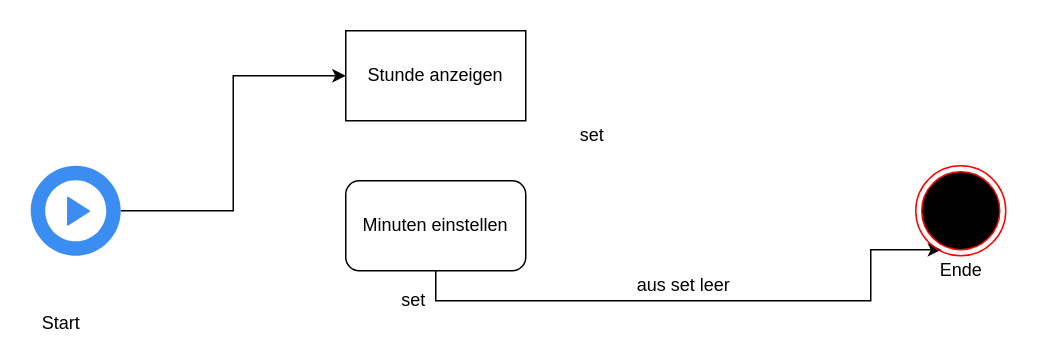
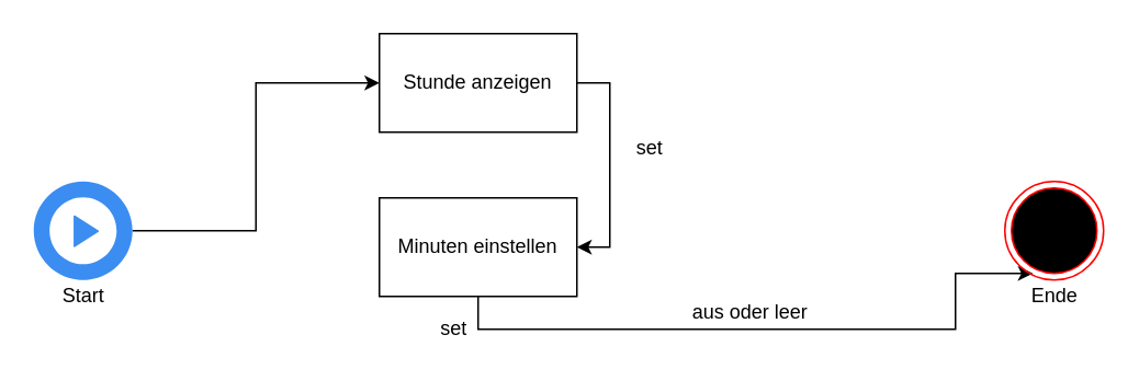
  <mxCell id="0" />
  <mxCell id="1" parent="0" />
+ <mxCell id="2" style="edgeStyle=orthogonalEdgeStyle;rounded=0;orthogonalLoop=1;jettySize=auto;html=1;entryX=1;entryY=0.5;entryDx=0;entryDy=0;" edge="1" parent="1" source="3" target="5"><mxGeometry relative="1" as="geometry"><Array as="points"><mxPoint x="370" y="50" /><mxPoint x="370" y="150" /></Array></mxGeometry></mxCell>
  <mxCell id="3" value="Stunde anzeigen" style="rounded=0;whiteSpace=wrap;html=1;" vertex="1" parent="1"><mxGeometry x="230" y="20" width="120" height="60" as="geometry" /></mxCell>
  <mxCell id="4" style="edgeStyle=orthogonalEdgeStyle;rounded=0;orthogonalLoop=1;jettySize=auto;html=1;entryX=0.283;entryY=0.933;entryDx=0;entryDy=0;entryPerimeter=0;" edge="1" parent="1" source="5" target="8"><mxGeometry relative="1" as="geometry"><Array as="points"><mxPoint x="290" y="200" /><mxPoint x="580" y="200" /><mxPoint x="580" y="166" /></Array></mxGeometry></mxCell>
- <mxCell id="5" value="Minuten einstellen" style="whiteSpace=wrap;html=1;rounded=1;" vertex="1" parent="1"><mxGeometry x="230" y="120" width="120" height="60" as="geometry" /></mxCell>
+ <mxCell id="5" value="Minuten einstellen" style="rounded=0;whiteSpace=wrap;html=1;" vertex="1" parent="1"><mxGeometry x="230" y="120" width="120" height="60" as="geometry" /></mxCell>
  <mxCell id="6" style="edgeStyle=orthogonalEdgeStyle;rounded=0;orthogonalLoop=1;jettySize=auto;html=1;entryX=0;entryY=0.5;entryDx=0;entryDy=0;" edge="1" parent="1" source="7" target="3"><mxGeometry relative="1" as="geometry" /></mxCell>
  <mxCell id="7" value="" style="sketch=0;html=1;aspect=fixed;strokeColor=none;shadow=0;align=center;verticalAlign=top;fillColor=#3B8DF1;shape=mxgraph.gcp2.play_start" vertex="1" parent="1"><mxGeometry x="20" y="110" width="60" height="60" as="geometry" /></mxCell>
  <mxCell id="8" value="" style="ellipse;html=1;shape=endState;fillColor=#000000;strokeColor=#ff0000;" vertex="1" parent="1"><mxGeometry x="610" y="110" width="60" height="60" as="geometry" /></mxCell>
- <mxCell id="9" value="Start" style="text;html=1;align=center;verticalAlign=middle;resizable=0;points=[];autosize=1;strokeColor=none;fillColor=none;" vertex="1" parent="1"><mxGeometry x="20" y="205" width="40" height="20" as="geometry" /></mxCell>
+ <mxCell id="9" value="Start" style="text;html=1;align=center;verticalAlign=middle;resizable=0;points=[];autosize=1;strokeColor=none;fillColor=none;" vertex="1" parent="1"><mxGeometry x="30" y="170" width="40" height="20" as="geometry" /></mxCell>
  <mxCell id="10" value="Ende" style="text;html=1;align=center;verticalAlign=middle;resizable=0;points=[];autosize=1;strokeColor=none;fillColor=none;" vertex="1" parent="1"><mxGeometry x="620" y="170" width="40" height="20" as="geometry" /></mxCell>
  <mxCell id="11" value="set" style="text;html=1;align=center;verticalAlign=middle;resizable=0;points=[];autosize=1;strokeColor=none;fillColor=none;" vertex="1" parent="1"><mxGeometry x="379" y="80" width="30" height="20" as="geometry" /></mxCell>
- <mxCell id="12" value="aus set leer" style="text;html=1;align=center;verticalAlign=middle;resizable=0;points=[];autosize=1;strokeColor=none;fillColor=none;" vertex="1" parent="1"><mxGeometry x="410" y="180" width="90" height="20" as="geometry" /></mxCell>
+ <mxCell id="12" value="aus oder leer" style="text;html=1;align=center;verticalAlign=middle;resizable=0;points=[];autosize=1;strokeColor=none;fillColor=none;" vertex="1" parent="1"><mxGeometry x="410" y="180" width="90" height="20" as="geometry" /></mxCell>
  <mxCell id="13" value="set" style="text;html=1;align=center;verticalAlign=middle;resizable=0;points=[];autosize=1;strokeColor=none;fillColor=none;" vertex="1" parent="1"><mxGeometry x="260" y="190" width="30" height="20" as="geometry" /></mxCell>
